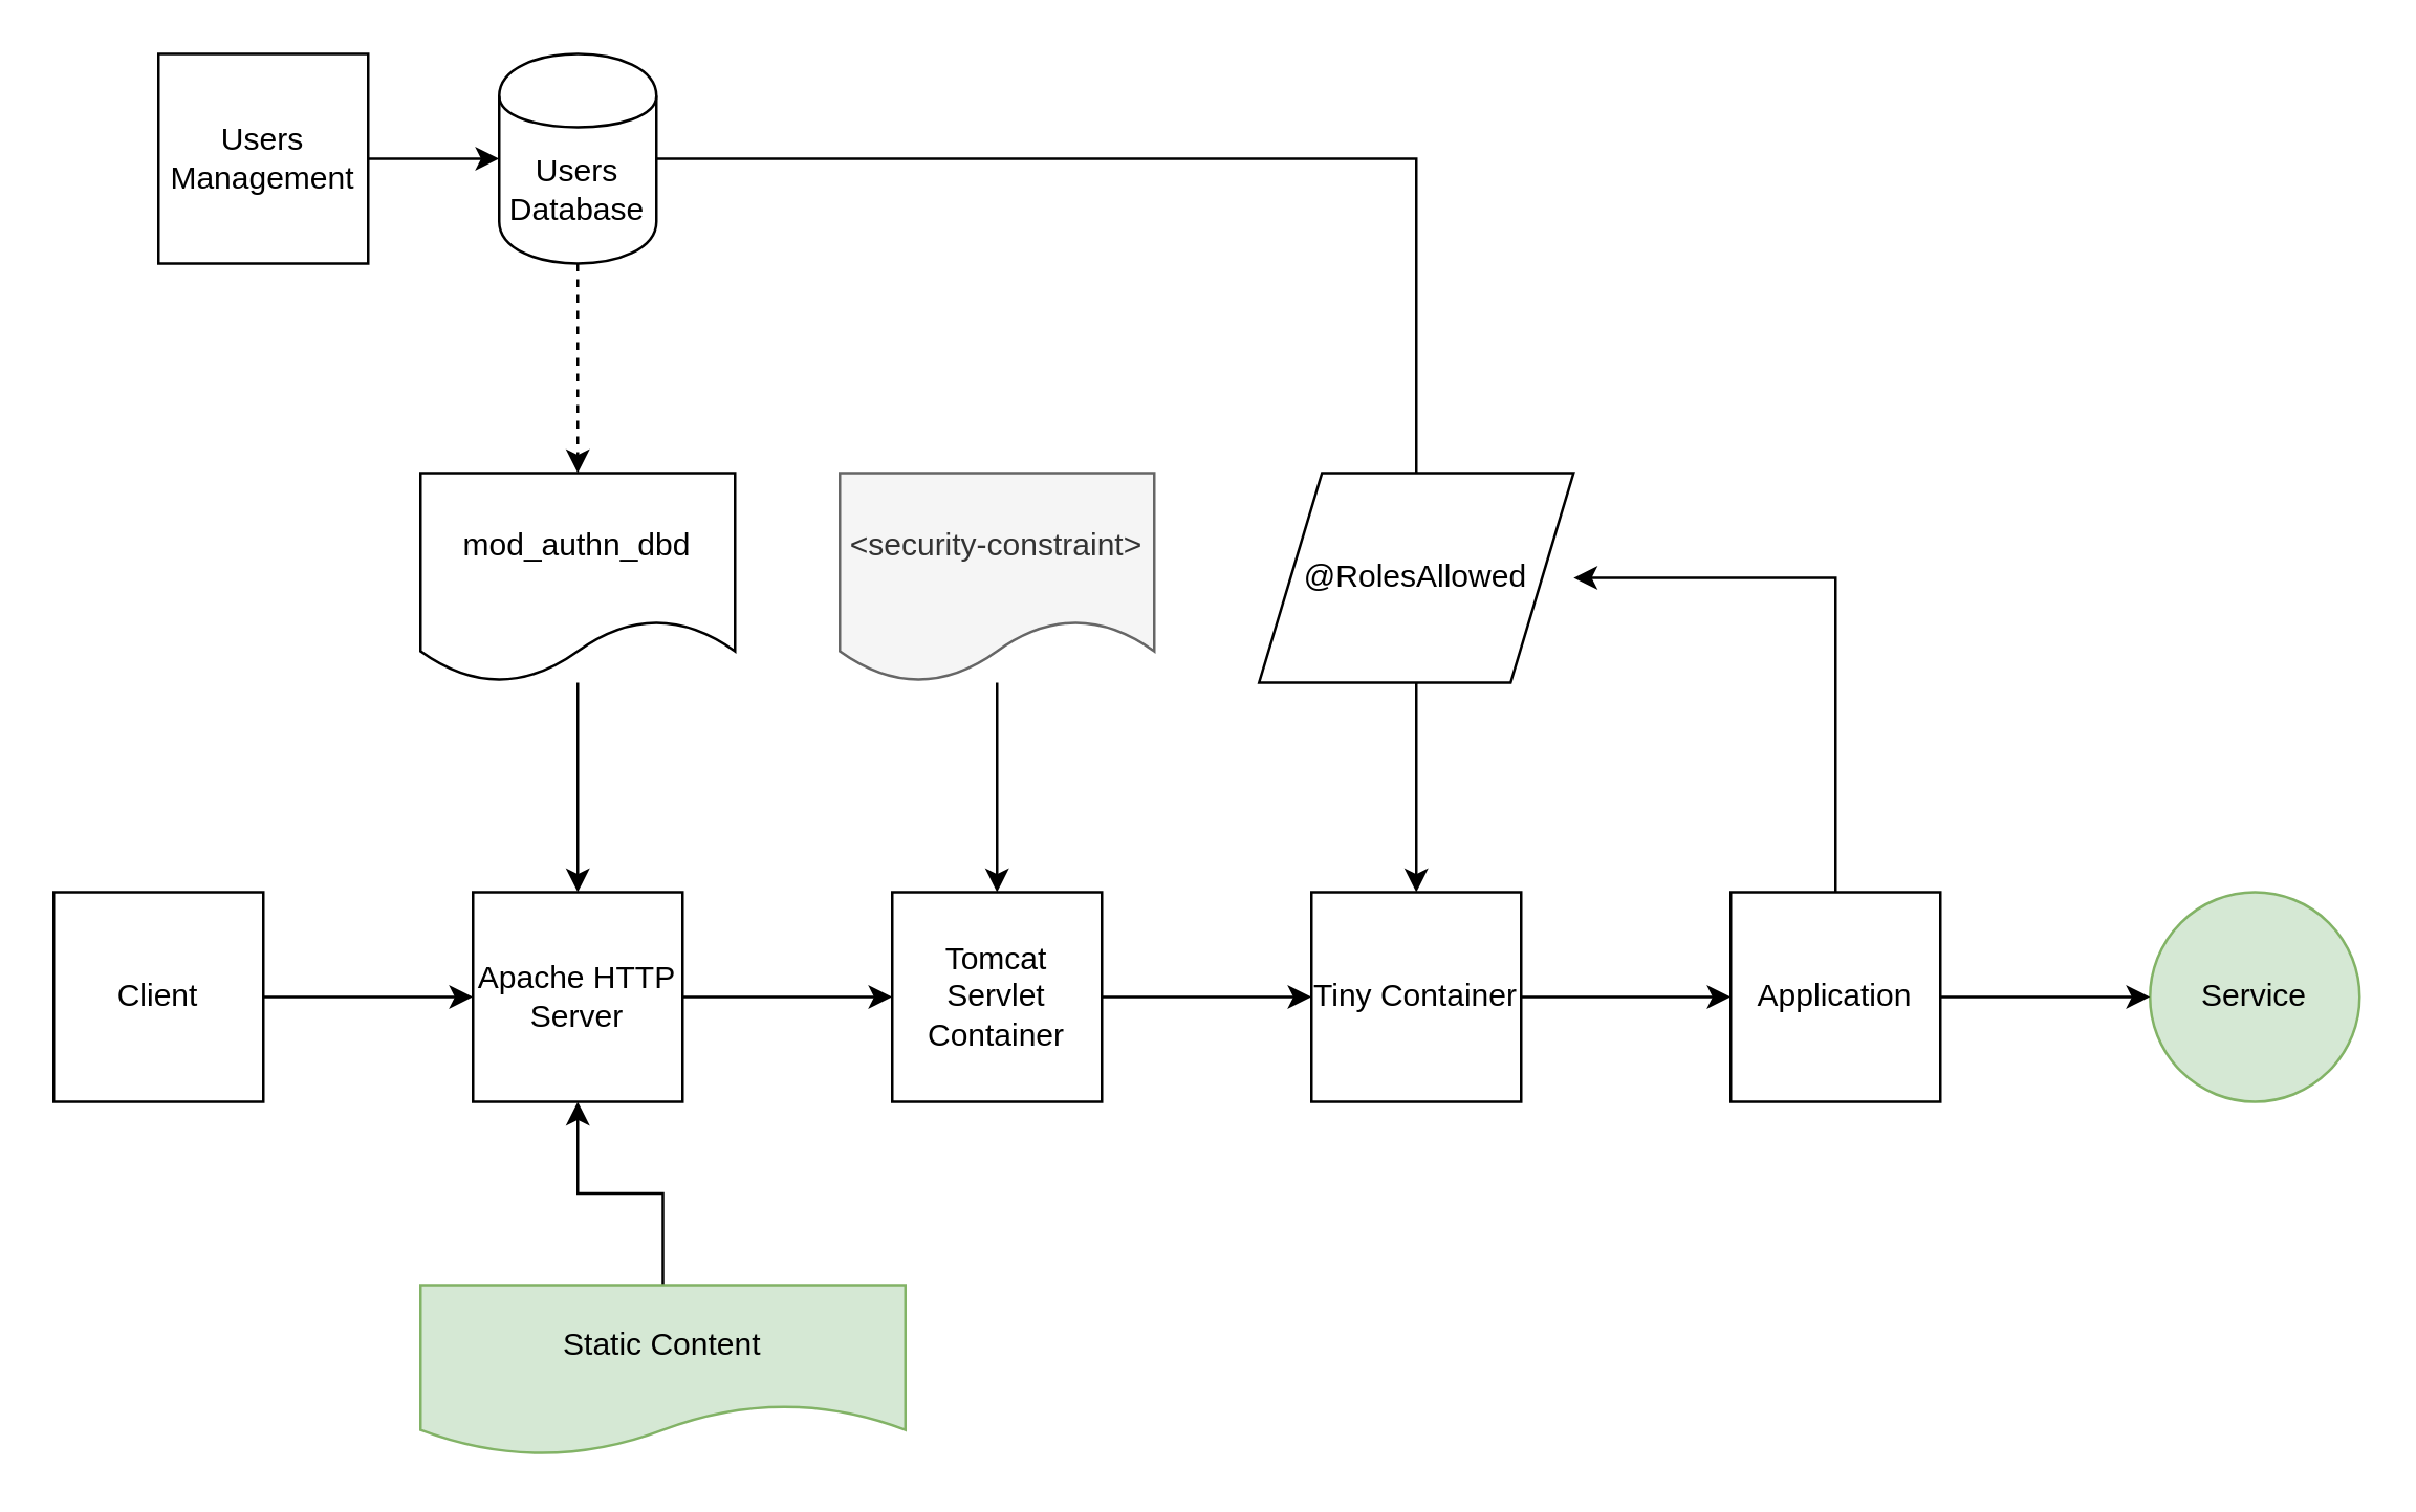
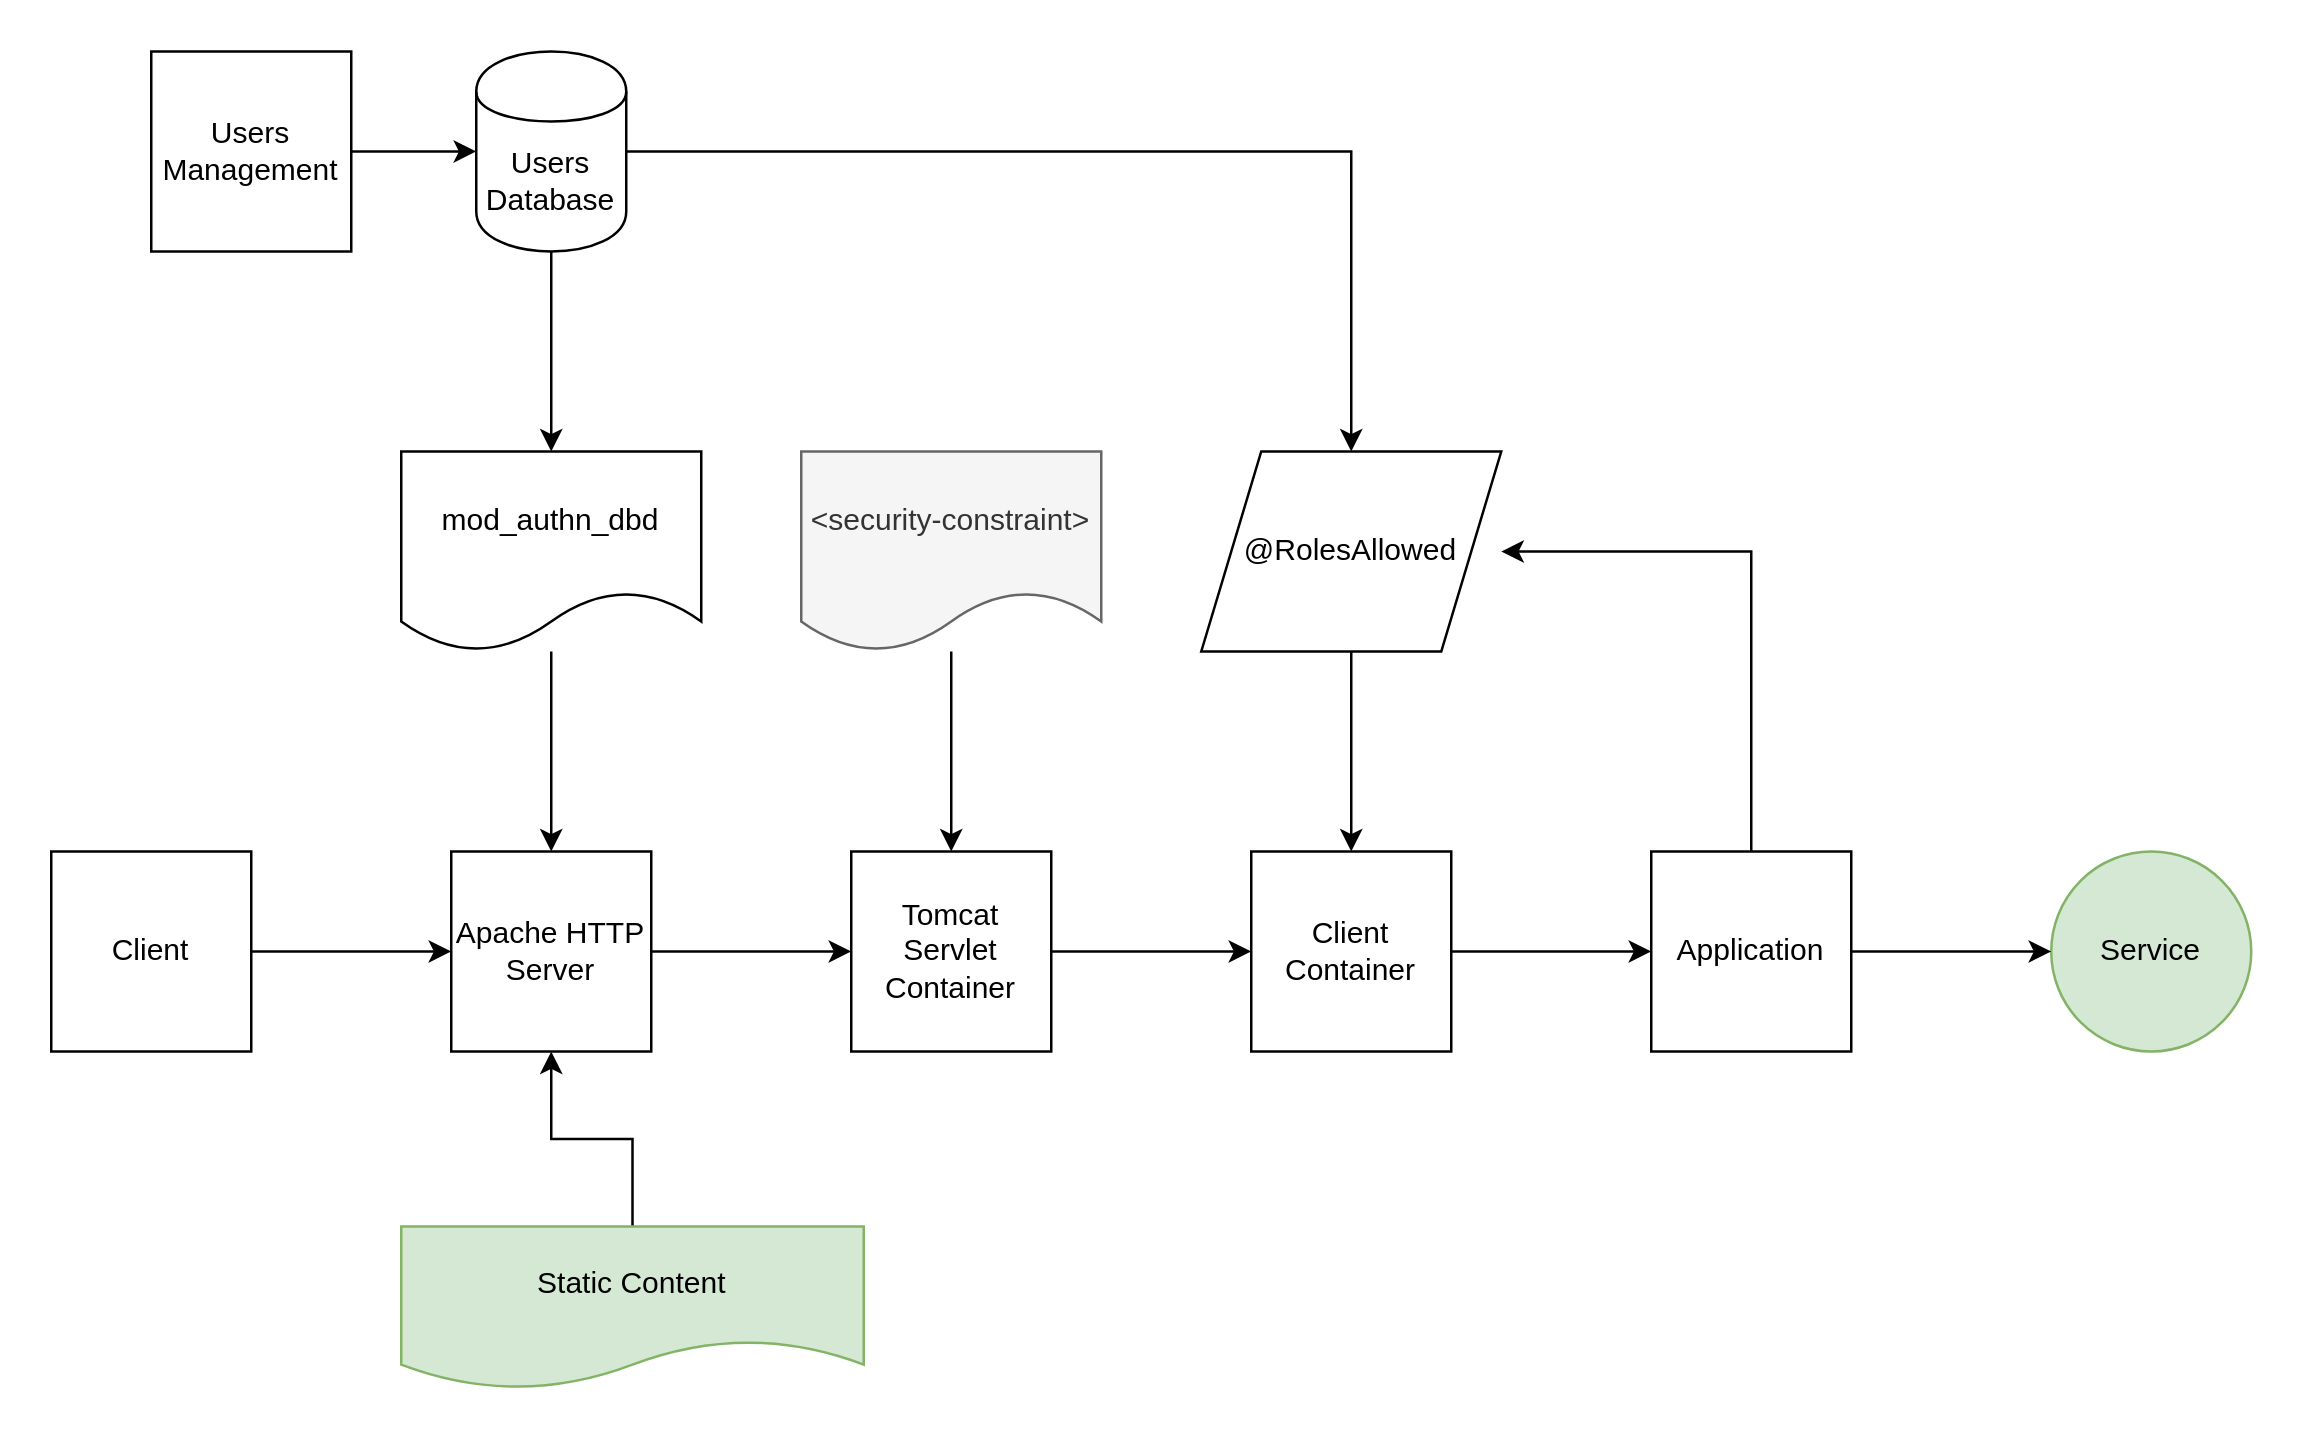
  <mxCell id="0" />
  <mxCell id="1" parent="0" />
  <mxCell id="2" style="edgeStyle=orthogonalEdgeStyle;rounded=0;orthogonalLoop=1;jettySize=auto;html=1;entryX=0;entryY=0.5;entryDx=0;entryDy=0;" parent="1" source="3" target="5" edge="1"><mxGeometry relative="1" as="geometry" /></mxCell>
  <mxCell id="3" value="Client" style="whiteSpace=wrap;html=1;aspect=fixed;" parent="1" vertex="1"><mxGeometry x="20" y="340" width="80" height="80" as="geometry" /></mxCell>
  <mxCell id="4" style="edgeStyle=orthogonalEdgeStyle;rounded=0;orthogonalLoop=1;jettySize=auto;html=1;entryX=0;entryY=0.5;entryDx=0;entryDy=0;" parent="1" source="5" target="7" edge="1"><mxGeometry relative="1" as="geometry" /></mxCell>
  <mxCell id="5" value="Apache HTTP Server" style="whiteSpace=wrap;html=1;aspect=fixed;" parent="1" vertex="1"><mxGeometry x="180" y="340" width="80" height="80" as="geometry" /></mxCell>
  <mxCell id="6" style="edgeStyle=orthogonalEdgeStyle;rounded=0;orthogonalLoop=1;jettySize=auto;html=1;entryX=0;entryY=0.5;entryDx=0;entryDy=0;" parent="1" source="7" target="9" edge="1"><mxGeometry relative="1" as="geometry" /></mxCell>
  <mxCell id="7" value="Tomcat Servlet Container" style="whiteSpace=wrap;html=1;aspect=fixed;" parent="1" vertex="1"><mxGeometry x="340" y="340" width="80" height="80" as="geometry" /></mxCell>
  <mxCell id="8" style="edgeStyle=orthogonalEdgeStyle;rounded=0;orthogonalLoop=1;jettySize=auto;html=1;entryX=0;entryY=0.5;entryDx=0;entryDy=0;" parent="1" source="9" target="26" edge="1"><mxGeometry relative="1" as="geometry" /></mxCell>
- <mxCell id="9" value="Tiny Container" style="whiteSpace=wrap;html=1;aspect=fixed;" parent="1" vertex="1"><mxGeometry x="500" y="340" width="80" height="80" as="geometry" /></mxCell>
+ <mxCell id="9" value="Client Container" style="whiteSpace=wrap;html=1;aspect=fixed;" parent="1" vertex="1"><mxGeometry x="500" y="340" width="80" height="80" as="geometry" /></mxCell>
  <mxCell id="10" style="edgeStyle=orthogonalEdgeStyle;rounded=0;orthogonalLoop=1;jettySize=auto;html=1;" parent="1" source="11" target="7" edge="1"><mxGeometry relative="1" as="geometry" /></mxCell>
  <mxCell id="11" value="&amp;lt;security-constraint&amp;gt;" style="shape=document;whiteSpace=wrap;html=1;boundedLbl=1;fillColor=#f5f5f5;strokeColor=#666666;fontColor=#333333;" parent="1" vertex="1"><mxGeometry x="320" y="180" width="120" height="80" as="geometry" /></mxCell>
  <mxCell id="12" value="Service" style="ellipse;whiteSpace=wrap;html=1;aspect=fixed;fillColor=#d5e8d4;strokeColor=#82b366;" parent="1" vertex="1"><mxGeometry x="820" y="340" width="80" height="80" as="geometry" /></mxCell>
  <mxCell id="13" style="edgeStyle=orthogonalEdgeStyle;rounded=0;orthogonalLoop=1;jettySize=auto;html=1;entryX=0.5;entryY=0;entryDx=0;entryDy=0;" parent="1" source="14" target="9" edge="1"><mxGeometry relative="1" as="geometry" /></mxCell>
  <mxCell id="14" value="@RolesAllowed" style="shape=parallelogram;perimeter=parallelogramPerimeter;whiteSpace=wrap;html=1;fontFamily=Helvetica;fontSize=12;fontColor=#000000;align=center;strokeColor=#000000;fillColor=#ffffff;" parent="1" vertex="1"><mxGeometry x="480" y="180" width="120" height="80" as="geometry" /></mxCell>
  <mxCell id="15" style="edgeStyle=orthogonalEdgeStyle;rounded=0;orthogonalLoop=1;jettySize=auto;html=1;entryX=0.5;entryY=0;entryDx=0;entryDy=0;" parent="1" source="16" target="5" edge="1"><mxGeometry relative="1" as="geometry" /></mxCell>
  <mxCell id="16" value="mod_authn_dbd" style="shape=document;whiteSpace=wrap;html=1;boundedLbl=1;" parent="1" vertex="1"><mxGeometry x="160" y="180" width="120" height="80" as="geometry" /></mxCell>
  <mxCell id="17" style="edgeStyle=orthogonalEdgeStyle;rounded=0;orthogonalLoop=1;jettySize=auto;html=1;" parent="1" source="18" target="5" edge="1"><mxGeometry relative="1" as="geometry" /></mxCell>
  <mxCell id="18" value="Static Content" style="shape=document;whiteSpace=wrap;html=1;boundedLbl=1;fillColor=#d5e8d4;strokeColor=#82b366;" parent="1" vertex="1"><mxGeometry x="160" y="490" width="185" height="65" as="geometry" /></mxCell>
- <mxCell id="19" style="edgeStyle=orthogonalEdgeStyle;rounded=0;orthogonalLoop=1;jettySize=auto;html=1;entryX=0.5;entryY=0;entryDx=0;entryDy=0;endArrow=none;" parent="1" source="21" target="14" edge="1"><mxGeometry relative="1" as="geometry" /></mxCell>
- <mxCell id="20" style="edgeStyle=orthogonalEdgeStyle;rounded=0;orthogonalLoop=1;jettySize=auto;html=1;entryX=0.5;entryY=0;entryDx=0;entryDy=0;dashed=1;" parent="1" source="21" target="16" edge="1"><mxGeometry relative="1" as="geometry" /></mxCell>
+ <mxCell id="19" style="edgeStyle=orthogonalEdgeStyle;rounded=0;orthogonalLoop=1;jettySize=auto;html=1;entryX=0.5;entryY=0;entryDx=0;entryDy=0;" parent="1" source="21" target="14" edge="1"><mxGeometry relative="1" as="geometry" /></mxCell>
+ <mxCell id="20" style="edgeStyle=orthogonalEdgeStyle;rounded=0;orthogonalLoop=1;jettySize=auto;html=1;entryX=0.5;entryY=0;entryDx=0;entryDy=0;" parent="1" source="21" target="16" edge="1"><mxGeometry relative="1" as="geometry" /></mxCell>
  <mxCell id="21" value="Users Database" style="shape=cylinder;whiteSpace=wrap;html=1;boundedLbl=1;backgroundOutline=1;" parent="1" vertex="1"><mxGeometry x="190" y="20" width="60" height="80" as="geometry" /></mxCell>
  <mxCell id="22" style="edgeStyle=orthogonalEdgeStyle;rounded=0;orthogonalLoop=1;jettySize=auto;html=1;entryX=0;entryY=0.5;entryDx=0;entryDy=0;" parent="1" source="23" target="21" edge="1"><mxGeometry relative="1" as="geometry" /></mxCell>
  <mxCell id="23" value="Users Management" style="whiteSpace=wrap;html=1;aspect=fixed;" parent="1" vertex="1"><mxGeometry x="60" y="20" width="80" height="80" as="geometry" /></mxCell>
  <mxCell id="24" style="edgeStyle=orthogonalEdgeStyle;rounded=0;orthogonalLoop=1;jettySize=auto;html=1;" parent="1" source="26" target="12" edge="1"><mxGeometry relative="1" as="geometry" /></mxCell>
  <mxCell id="25" style="edgeStyle=orthogonalEdgeStyle;rounded=0;orthogonalLoop=1;jettySize=auto;html=1;exitX=0.5;exitY=0;exitDx=0;exitDy=0;" parent="1" source="26" edge="1"><mxGeometry relative="1" as="geometry"><mxPoint x="600" y="220" as="targetPoint" /><Array as="points"><mxPoint x="700" y="220" /></Array></mxGeometry></mxCell>
  <mxCell id="26" value="Application" style="whiteSpace=wrap;html=1;aspect=fixed;" parent="1" vertex="1"><mxGeometry x="660" y="340" width="80" height="80" as="geometry" /></mxCell>
